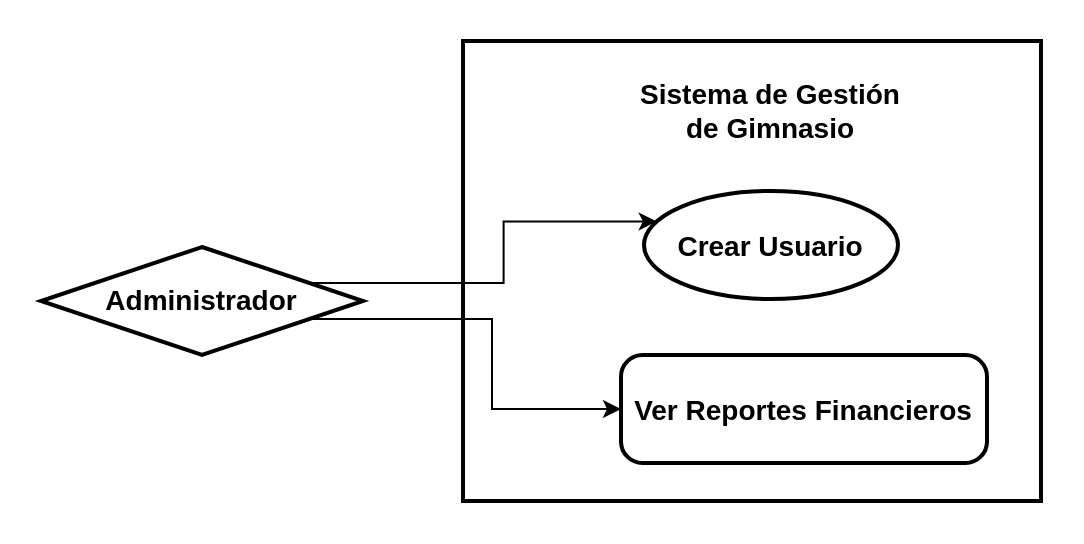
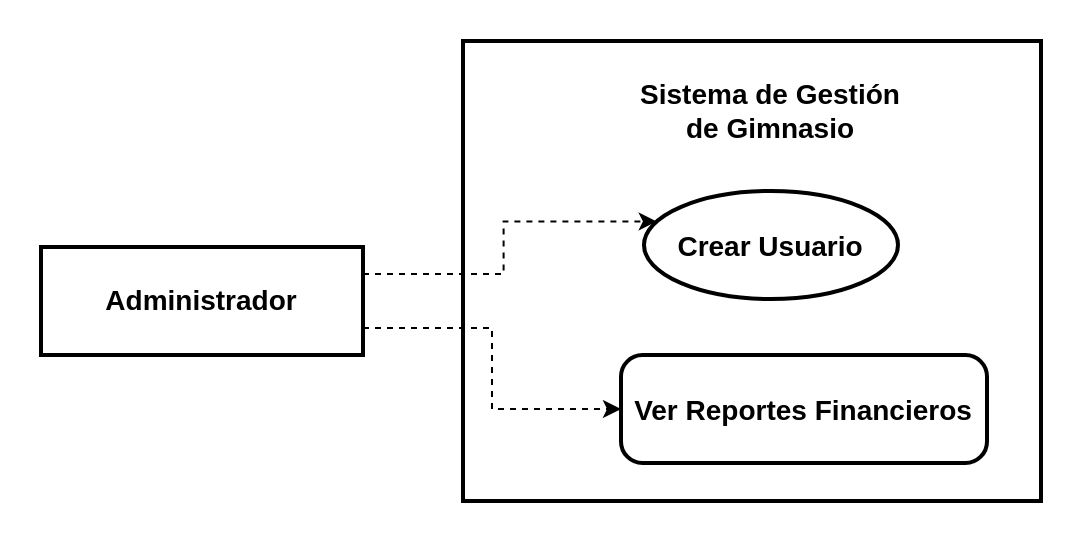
  <mxCell id="0" />
  <mxCell id="1" parent="0" />
  <mxCell id="2" value="" style="whiteSpace=wrap;strokeWidth=2;" vertex="1" parent="1"><mxGeometry x="231" y="20" width="289" height="230" as="geometry" /></mxCell>
- <mxCell id="3" style="edgeStyle=orthogonalEdgeStyle;rounded=0;orthogonalLoop=1;jettySize=auto;html=1;exitX=1;exitY=0.75;exitDx=0;exitDy=0;entryX=0;entryY=0.5;entryDx=0;entryDy=0;" edge="1" parent="1" source="5" target="8"><mxGeometry relative="1" as="geometry" /></mxCell>
- <mxCell id="4" style="edgeStyle=orthogonalEdgeStyle;rounded=0;orthogonalLoop=1;jettySize=auto;html=1;exitX=1;exitY=0.25;exitDx=0;exitDy=0;entryX=0;entryY=0.25;entryDx=0;entryDy=0;" edge="1" parent="1" source="5" target="6"><mxGeometry relative="1" as="geometry" /></mxCell>
- <mxCell id="5" value="Administrador" style="rhombus;whiteSpace=wrap;strokeWidth=2;fontSize=14;fontStyle=1;" vertex="1" parent="1"><mxGeometry x="20" y="123" width="161" height="54" as="geometry" /></mxCell>
+ <mxCell id="3" style="edgeStyle=orthogonalEdgeStyle;rounded=0;orthogonalLoop=1;jettySize=auto;html=1;exitX=1;exitY=0.75;exitDx=0;exitDy=0;entryX=0;entryY=0.5;entryDx=0;entryDy=0;dashed=1;" edge="1" parent="1" source="5" target="8"><mxGeometry relative="1" as="geometry" /></mxCell>
+ <mxCell id="4" style="edgeStyle=orthogonalEdgeStyle;rounded=0;orthogonalLoop=1;jettySize=auto;html=1;exitX=1;exitY=0.25;exitDx=0;exitDy=0;entryX=0;entryY=0.25;entryDx=0;entryDy=0;dashed=1;" edge="1" parent="1" source="5" target="6"><mxGeometry relative="1" as="geometry" /></mxCell>
+ <mxCell id="5" value="Administrador" style="whiteSpace=wrap;strokeWidth=2;fontSize=14;fontStyle=1" vertex="1" parent="1"><mxGeometry x="20" y="123" width="161" height="54" as="geometry" /></mxCell>
  <mxCell id="6" value="Crear Usuario" style="ellipse;arcSize=20;strokeWidth=2;fontSize=14;fontStyle=1;" vertex="1" parent="1"><mxGeometry x="321.5" y="95" width="127" height="54" as="geometry" /></mxCell>
  <mxCell id="7" value="&lt;font style=&quot;font-size: 14px;&quot;&gt;&lt;b&gt;Sistema de Gestión de Gimnasio&lt;/b&gt;&lt;/font&gt;" style="text;html=1;align=center;verticalAlign=middle;whiteSpace=wrap;rounded=0;" vertex="1" parent="1"><mxGeometry x="310" y="30" width="150" height="50" as="geometry" /></mxCell>
  <mxCell id="8" value="Ver Reportes Financieros" style="rounded=1;arcSize=20;strokeWidth=2;fontSize=14;fontStyle=1" vertex="1" parent="1"><mxGeometry x="310" y="177" width="183" height="54" as="geometry" /></mxCell>
